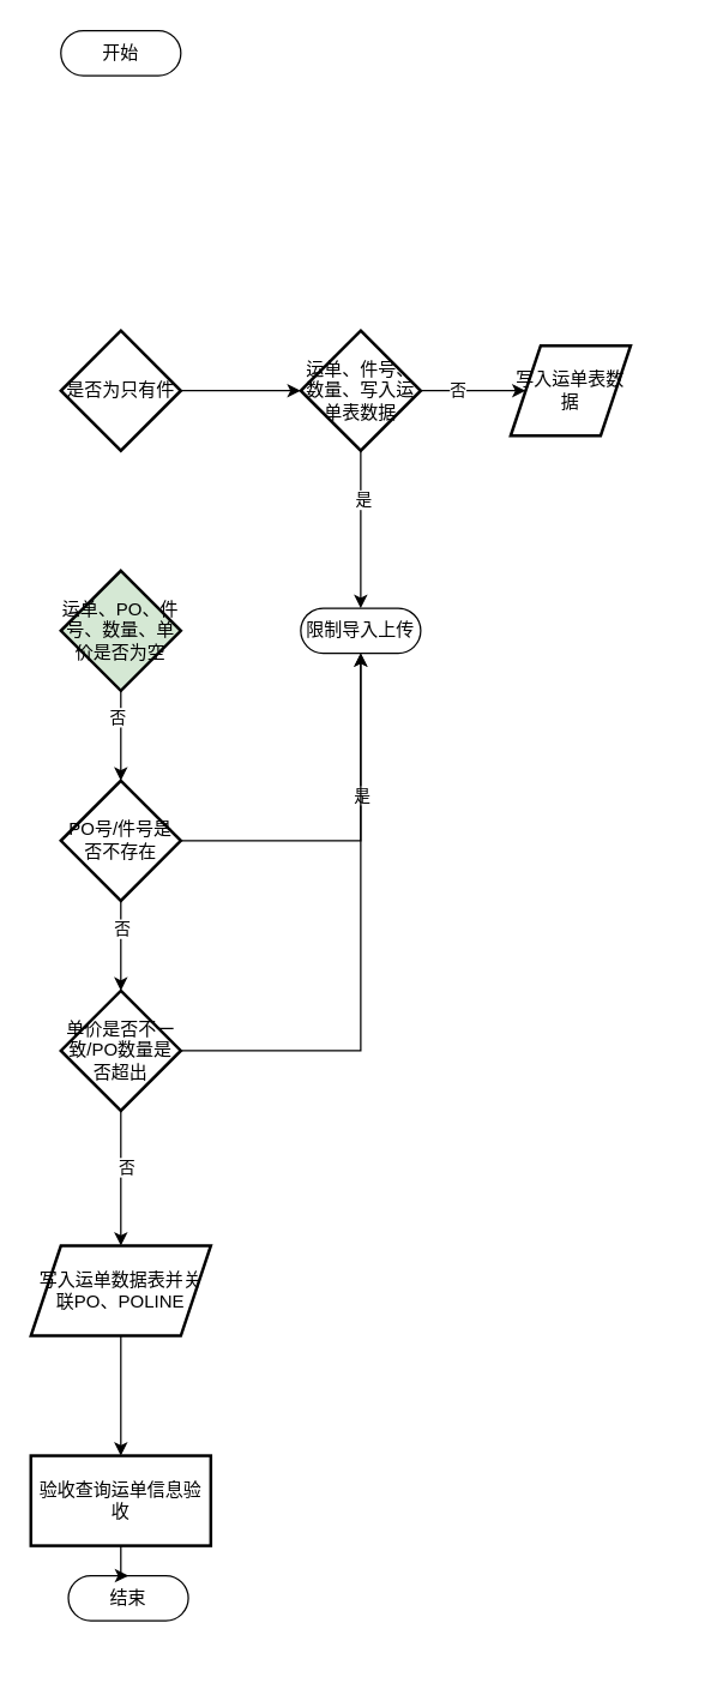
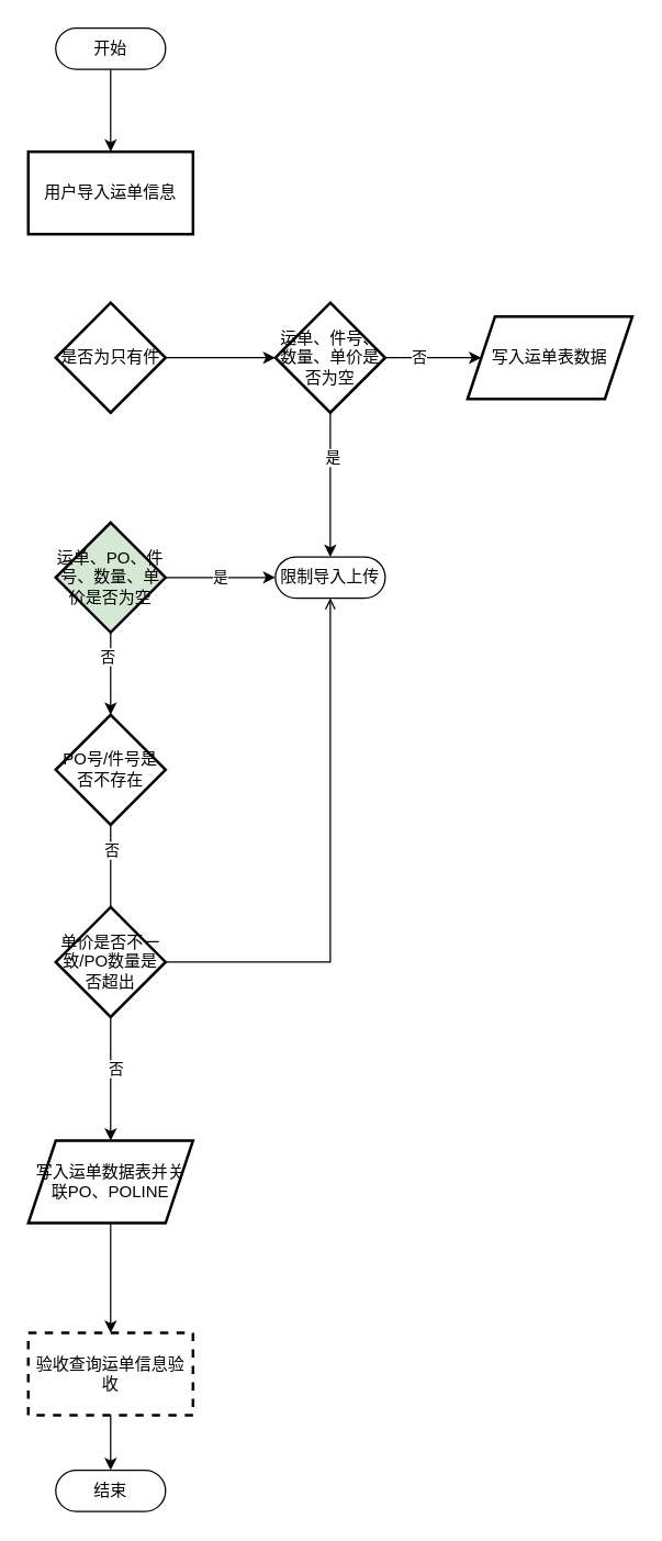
  <mxCell id="0" />
  <mxCell id="1" parent="0" />
+ <mxCell id="2" value="用户导入运单信息" style="whiteSpace=wrap;html=1;strokeWidth=2;" vertex="1" parent="1"><mxGeometry x="20" y="110" width="120" height="60" as="geometry" /></mxCell>
  <mxCell id="3" value="" style="edgeStyle=orthogonalEdgeStyle;rounded=0;orthogonalLoop=1;jettySize=auto;html=1;" edge="1" parent="1" source="4" target="21"><mxGeometry relative="1" as="geometry" /></mxCell>
  <mxCell id="4" value="是否为只有件" style="rhombus;whiteSpace=wrap;html=1;strokeWidth=2;" vertex="1" parent="1"><mxGeometry x="40" y="220" width="80" height="80" as="geometry" /></mxCell>
+ <mxCell id="5" value="是" style="edgeStyle=orthogonalEdgeStyle;rounded=0;orthogonalLoop=1;jettySize=auto;html=1;" edge="1" parent="1" source="8" target="9"><mxGeometry relative="1" as="geometry" /></mxCell>
  <mxCell id="6" value="" style="edgeStyle=orthogonalEdgeStyle;rounded=0;orthogonalLoop=1;jettySize=auto;html=1;" edge="1" parent="1" source="8" target="16"><mxGeometry relative="1" as="geometry" /></mxCell>
  <mxCell id="7" value="否" style="edgeLabel;html=1;align=center;verticalAlign=middle;resizable=0;points=[];" vertex="1" connectable="0" parent="6"><mxGeometry x="-0.45" y="-3" relative="1" as="geometry"><mxPoint as="offset" /></mxGeometry></mxCell>
  <mxCell id="8" value="运单、PO、件号、数量、单价是否为空" style="rhombus;whiteSpace=wrap;html=1;strokeWidth=2;fillColor=#d5e8d4;" vertex="1" parent="1"><mxGeometry x="40" y="380" width="80" height="80" as="geometry" /></mxCell>
  <mxCell id="9" value="限制导入上传" style="html=1;dashed=0;whiteSpace=wrap;shape=mxgraph.dfd.start" vertex="1" parent="1"><mxGeometry x="200" y="405" width="80" height="30" as="geometry" /></mxCell>
+ <mxCell id="10" style="edgeStyle=orthogonalEdgeStyle;rounded=0;orthogonalLoop=1;jettySize=auto;html=1;" edge="1" parent="1" source="11" target="2"><mxGeometry relative="1" as="geometry" /></mxCell>
  <mxCell id="11" value="开始" style="html=1;dashed=0;whiteSpace=wrap;shape=mxgraph.dfd.start" vertex="1" parent="1"><mxGeometry x="40" y="20" width="80" height="30" as="geometry" /></mxCell>
- <mxCell id="12" style="edgeStyle=orthogonalEdgeStyle;rounded=0;orthogonalLoop=1;jettySize=auto;html=1;" edge="1" parent="1" source="16" target="9"><mxGeometry relative="1" as="geometry" /></mxCell>
- <mxCell id="13" value="是" style="edgeLabel;html=1;align=center;verticalAlign=middle;resizable=0;points=[];" vertex="1" connectable="0" parent="12"><mxGeometry x="0.233" relative="1" as="geometry"><mxPoint as="offset" /></mxGeometry></mxCell>
- <mxCell id="14" value="" style="edgeStyle=orthogonalEdgeStyle;rounded=0;orthogonalLoop=1;jettySize=auto;html=1;" edge="1" parent="1" source="16" target="25"><mxGeometry relative="1" as="geometry" /></mxCell>
+ <mxCell id="14" value="" style="edgeStyle=orthogonalEdgeStyle;rounded=0;orthogonalLoop=1;jettySize=auto;html=1;endArrow=none;" edge="1" parent="1" source="16" target="25"><mxGeometry relative="1" as="geometry" /></mxCell>
  <mxCell id="15" value="否" style="edgeLabel;html=1;align=center;verticalAlign=middle;resizable=0;points=[];" vertex="1" connectable="0" parent="14"><mxGeometry x="-0.4" relative="1" as="geometry"><mxPoint as="offset" /></mxGeometry></mxCell>
  <mxCell id="16" value="PO号/件号是否不存在" style="rhombus;whiteSpace=wrap;html=1;strokeWidth=2;" vertex="1" parent="1"><mxGeometry x="40" y="520" width="80" height="80" as="geometry" /></mxCell>
  <mxCell id="17" style="edgeStyle=orthogonalEdgeStyle;rounded=0;orthogonalLoop=1;jettySize=auto;html=1;" edge="1" parent="1" source="21" target="9"><mxGeometry relative="1" as="geometry" /></mxCell>
  <mxCell id="18" value="是" style="edgeLabel;html=1;align=center;verticalAlign=middle;resizable=0;points=[];" vertex="1" connectable="0" parent="17"><mxGeometry x="-0.391" y="1" relative="1" as="geometry"><mxPoint as="offset" /></mxGeometry></mxCell>
  <mxCell id="19" value="" style="edgeStyle=orthogonalEdgeStyle;rounded=0;orthogonalLoop=1;jettySize=auto;html=1;" edge="1" parent="1" source="21" target="22"><mxGeometry relative="1" as="geometry" /></mxCell>
  <mxCell id="20" value="否" style="edgeLabel;html=1;align=center;verticalAlign=middle;resizable=0;points=[];" vertex="1" connectable="0" parent="19"><mxGeometry x="-0.314" y="1" relative="1" as="geometry"><mxPoint as="offset" /></mxGeometry></mxCell>
- <mxCell id="21" value="运单、件号、数量、写入运单表数据" style="rhombus;whiteSpace=wrap;html=1;strokeWidth=2;" vertex="1" parent="1"><mxGeometry x="200" y="220" width="80" height="80" as="geometry" /></mxCell>
- <mxCell id="22" value="写入运单表数据" style="shape=parallelogram;perimeter=parallelogramPerimeter;whiteSpace=wrap;html=1;fixedSize=1;strokeWidth=2;" vertex="1" parent="1"><mxGeometry x="340" y="230" width="80" height="60" as="geometry" /></mxCell>
+ <mxCell id="21" value="运单、件号、数量、单价是否为空" style="rhombus;whiteSpace=wrap;html=1;strokeWidth=2;" vertex="1" parent="1"><mxGeometry x="200" y="220" width="80" height="80" as="geometry" /></mxCell>
+ <mxCell id="22" value="写入运单表数据" style="shape=parallelogram;perimeter=parallelogramPerimeter;whiteSpace=wrap;html=1;fixedSize=1;strokeWidth=2;" vertex="1" parent="1"><mxGeometry x="340" y="230" width="120" height="60" as="geometry" /></mxCell>
  <mxCell id="23" value="" style="edgeStyle=orthogonalEdgeStyle;rounded=0;orthogonalLoop=1;jettySize=auto;html=1;" edge="1" parent="1" source="25" target="27"><mxGeometry relative="1" as="geometry" /></mxCell>
  <mxCell id="24" value="否" style="edgeLabel;html=1;align=center;verticalAlign=middle;resizable=0;points=[];" vertex="1" connectable="0" parent="23"><mxGeometry x="-0.178" y="3" relative="1" as="geometry"><mxPoint as="offset" /></mxGeometry></mxCell>
  <mxCell id="25" value="单价是否不一致/PO数量是否超出" style="rhombus;whiteSpace=wrap;html=1;strokeWidth=2;" vertex="1" parent="1"><mxGeometry x="40" y="660" width="80" height="80" as="geometry" /></mxCell>
  <mxCell id="26" value="" style="edgeStyle=orthogonalEdgeStyle;rounded=0;orthogonalLoop=1;jettySize=auto;html=1;" edge="1" parent="1" source="27" target="28"><mxGeometry relative="1" as="geometry" /></mxCell>
  <mxCell id="27" value="写入运单数据表并关联PO、POLINE" style="shape=parallelogram;perimeter=parallelogramPerimeter;whiteSpace=wrap;html=1;fixedSize=1;strokeWidth=2;" vertex="1" parent="1"><mxGeometry x="20" y="830" width="120" height="60" as="geometry" /></mxCell>
- <mxCell id="28" value="验收查询运单信息验收" style="whiteSpace=wrap;html=1;strokeWidth=2;" vertex="1" parent="1"><mxGeometry x="20" y="970" width="120" height="60" as="geometry" /></mxCell>
- <mxCell id="29" value="结束" style="html=1;dashed=0;whiteSpace=wrap;shape=mxgraph.dfd.start" vertex="1" parent="1"><mxGeometry x="45" y="1050" width="80" height="30" as="geometry" /></mxCell>
+ <mxCell id="28" value="验收查询运单信息验收" style="whiteSpace=wrap;html=1;strokeWidth=2;dashed=1;" vertex="1" parent="1"><mxGeometry x="20" y="970" width="120" height="60" as="geometry" /></mxCell>
+ <mxCell id="29" value="结束" style="html=1;dashed=0;whiteSpace=wrap;shape=mxgraph.dfd.start" vertex="1" parent="1"><mxGeometry x="40" y="1070" width="80" height="30" as="geometry" /></mxCell>
  <mxCell id="30" style="edgeStyle=orthogonalEdgeStyle;rounded=0;orthogonalLoop=1;jettySize=auto;html=1;entryX=0.5;entryY=0.5;entryDx=0;entryDy=-15;entryPerimeter=0;" edge="1" parent="1" source="28" target="29"><mxGeometry relative="1" as="geometry" /></mxCell>
- <mxCell id="31" style="edgeStyle=orthogonalEdgeStyle;rounded=0;orthogonalLoop=1;jettySize=auto;html=1;entryX=0.5;entryY=0.5;entryDx=0;entryDy=15;entryPerimeter=0;" edge="1" parent="1" source="25" target="9"><mxGeometry relative="1" as="geometry" /></mxCell>
+ <mxCell id="31" style="edgeStyle=orthogonalEdgeStyle;rounded=0;orthogonalLoop=1;jettySize=auto;html=1;entryX=0.5;entryY=0.5;entryDx=0;entryDy=15;entryPerimeter=0;endArrow=open;" edge="1" parent="1" source="25" target="9"><mxGeometry relative="1" as="geometry" /></mxCell>
